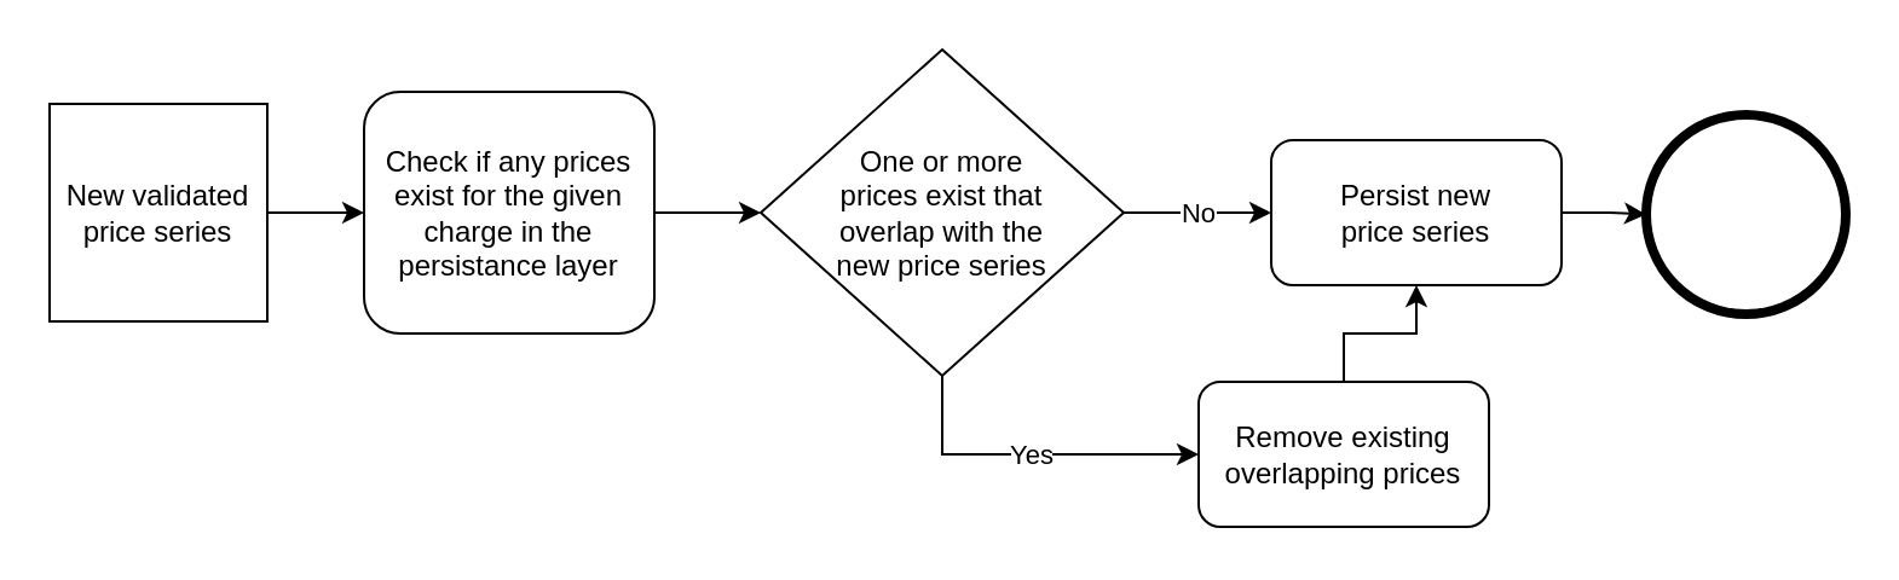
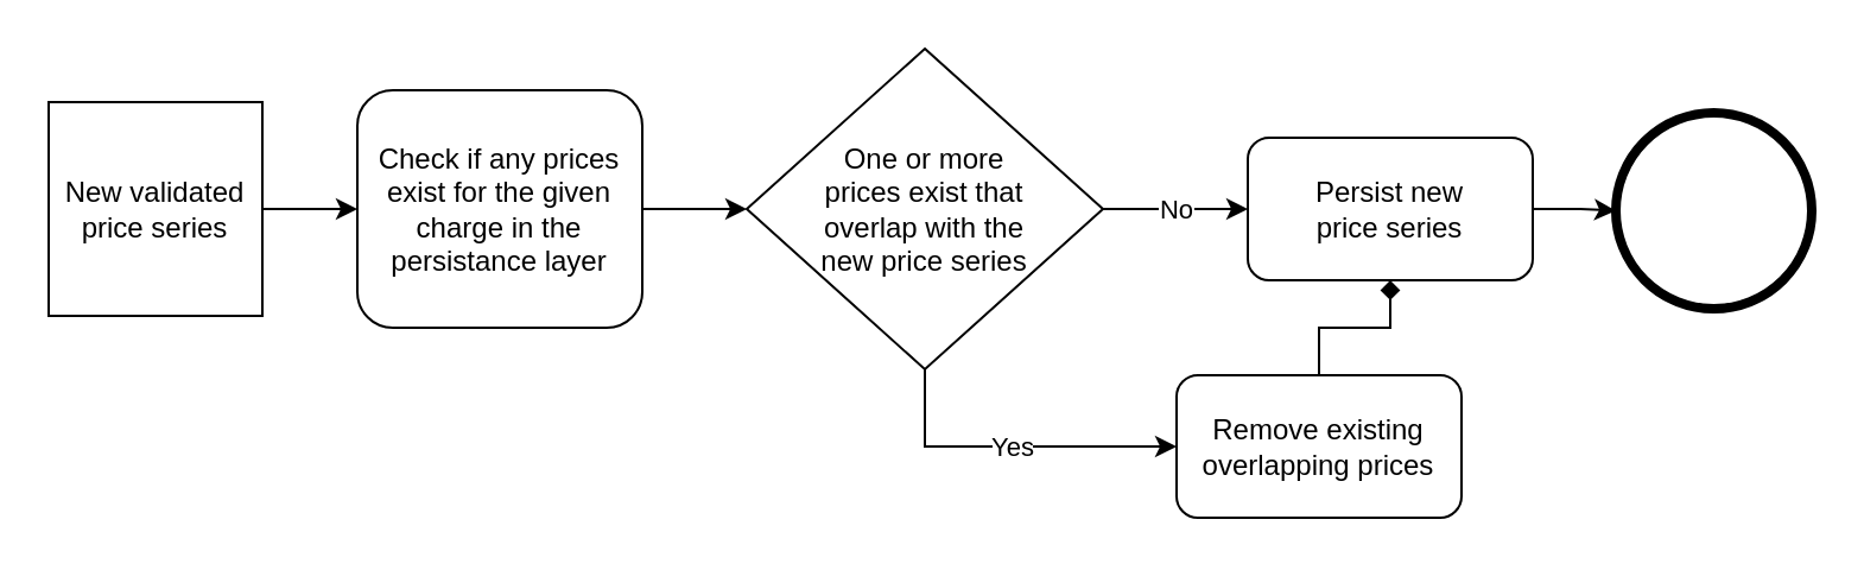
  <mxCell id="0" />
  <mxCell id="1" parent="0" />
  <mxCell id="2" value="" style="edgeStyle=orthogonalEdgeStyle;rounded=0;orthogonalLoop=1;jettySize=auto;html=1;" edge="1" parent="1" source="3" target="5"><mxGeometry relative="1" as="geometry" /></mxCell>
  <mxCell id="3" value="New validated price series" style="whiteSpace=wrap;html=1;aspect=fixed;rounded=0;" vertex="1" parent="1"><mxGeometry x="20" y="42.5" width="90" height="90" as="geometry" /></mxCell>
  <mxCell id="4" value="" style="edgeStyle=orthogonalEdgeStyle;rounded=0;orthogonalLoop=1;jettySize=auto;html=1;" edge="1" parent="1" source="5" target="8"><mxGeometry relative="1" as="geometry" /></mxCell>
  <mxCell id="5" value="Check if any prices exist for the given charge in the persistance layer" style="rounded=1;whiteSpace=wrap;html=1;" vertex="1" parent="1"><mxGeometry x="150" y="37.5" width="120" height="100" as="geometry" /></mxCell>
  <mxCell id="6" value="Yes" style="edgeStyle=orthogonalEdgeStyle;rounded=0;orthogonalLoop=1;jettySize=auto;html=1;exitX=0.5;exitY=1;exitDx=0;exitDy=0;entryX=0;entryY=0.5;entryDx=0;entryDy=0;" edge="1" parent="1" source="8" target="10"><mxGeometry relative="1" as="geometry" /></mxCell>
  <mxCell id="7" value="No" style="edgeStyle=orthogonalEdgeStyle;rounded=0;orthogonalLoop=1;jettySize=auto;html=1;entryX=0;entryY=0.5;entryDx=0;entryDy=0;" edge="1" parent="1" source="8" target="12"><mxGeometry relative="1" as="geometry" /></mxCell>
  <mxCell id="8" value="One or more &lt;br&gt;prices exist that &lt;br&gt;overlap with the &lt;br&gt;new price series" style="rhombus;whiteSpace=wrap;html=1;" vertex="1" parent="1"><mxGeometry x="314" y="20" width="150" height="135" as="geometry" /></mxCell>
- <mxCell id="9" style="edgeStyle=orthogonalEdgeStyle;rounded=0;orthogonalLoop=1;jettySize=auto;html=1;entryX=0.5;entryY=1;entryDx=0;entryDy=0;" edge="1" parent="1" source="10" target="12"><mxGeometry relative="1" as="geometry" /></mxCell>
+ <mxCell id="9" style="edgeStyle=orthogonalEdgeStyle;rounded=0;orthogonalLoop=1;jettySize=auto;html=1;entryX=0.5;entryY=1;entryDx=0;entryDy=0;endArrow=diamond;" edge="1" parent="1" source="10" target="12"><mxGeometry relative="1" as="geometry" /></mxCell>
  <mxCell id="10" value="Remove existing overlapping prices" style="rounded=1;whiteSpace=wrap;html=1;" vertex="1" parent="1"><mxGeometry x="495" y="157.5" width="120" height="60" as="geometry" /></mxCell>
  <mxCell id="11" style="edgeStyle=orthogonalEdgeStyle;rounded=0;orthogonalLoop=1;jettySize=auto;html=1;entryX=0;entryY=0.5;entryDx=0;entryDy=0;" edge="1" parent="1" source="12" target="13"><mxGeometry relative="1" as="geometry" /></mxCell>
  <mxCell id="12" value="Persist new &lt;br&gt;price series" style="rounded=1;whiteSpace=wrap;html=1;" vertex="1" parent="1"><mxGeometry x="525" y="57.5" width="120" height="60" as="geometry" /></mxCell>
  <mxCell id="13" value="" style="ellipse;whiteSpace=wrap;html=1;aspect=fixed;strokeWidth=4;" vertex="1" parent="1"><mxGeometry x="680" y="47" width="82.5" height="82.5" as="geometry" /></mxCell>
